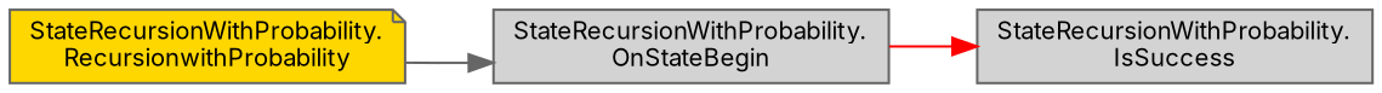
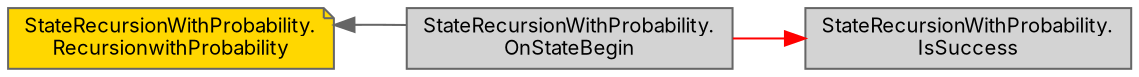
  digraph {
    fontname=Inter
    rankdir=RL
    node [color=grey40 fillcolor=lightgrey fontname=Inter fontsize=10 shape=box style=filled]
    edge [dir=back fontname=Inter fontsize=10 labelfontname=Helvetica labelfontsize=10 style=solid]
    n1 [color=gray40 fontcolor=black height=0.2 label="StateRecursionWithProbability.\lIsSuccess" width=0.4]
    n2 [height=0.2 label="StateRecursionWithProbability.\lOnStateBegin" width=0.4]
    n3 [fillcolor=gold height=0.2 label="StateRecursionWithProbability.\lRecursionwithProbability" shape=note width=0.4]
    n1 -> n2 [color=red]
-   n2 -> n3 [color=gray40]
+   n3 -> n2 [color=gray40]
  }
